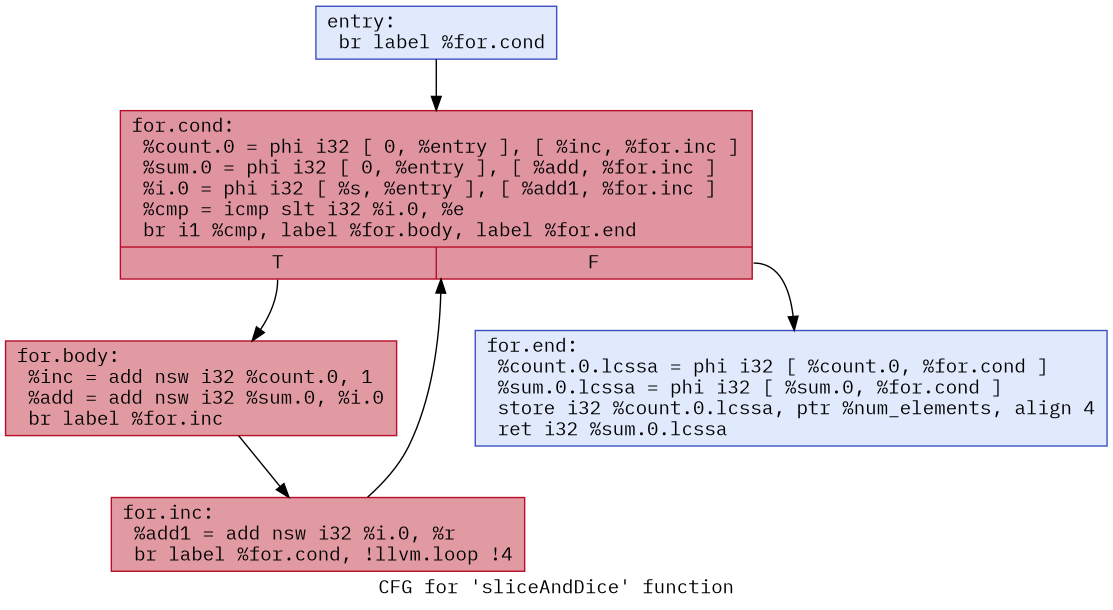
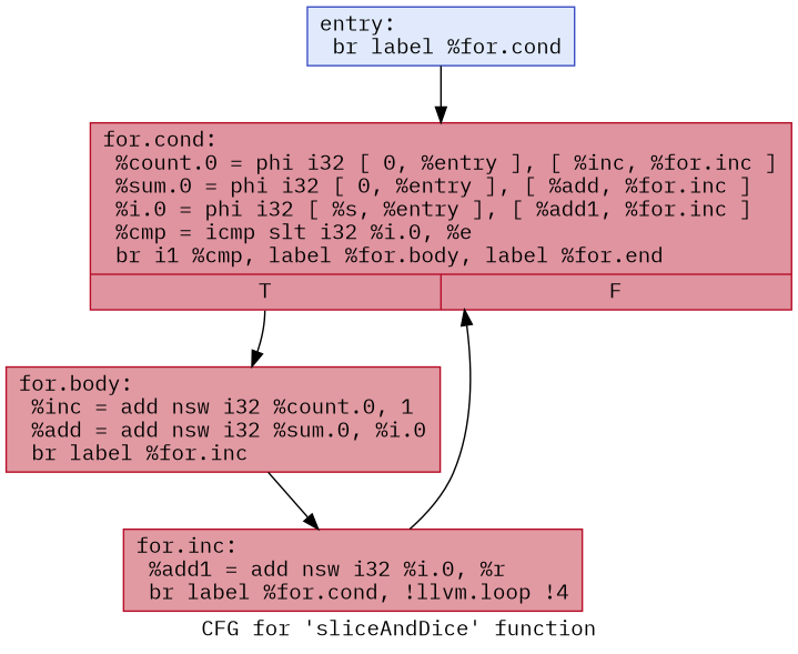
  digraph {
    label="CFG for 'sliceAndDice' function"
    fontname="IBM Plex Mono"
    node [color="#b70d28ff" fillcolor="#b9d0f970" shape=record style=filled fontname="IBM Plex Mono"]
    edge [fontname="IBM Plex Mono"]
    n1 [color="#3d50c3ff" label="{entry:\l  br label %for.cond\l}"]
    n2 [fillcolor="#b70d2870" label="{for.cond:                                         \l  %count.0 = phi i32 [ 0, %entry ], [ %inc, %for.inc ]\l  %sum.0 = phi i32 [ 0, %entry ], [ %add, %for.inc ]\l  %i.0 = phi i32 [ %s, %entry ], [ %add1, %for.inc ]\l  %cmp = icmp slt i32 %i.0, %e\l  br i1 %cmp, label %for.body, label %for.end\l|{<s0>T|<s1>F}}"]
    n3 [fillcolor="#bb1b2c70" label="{for.body:                                         \l  %inc = add nsw i32 %count.0, 1\l  %add = add nsw i32 %sum.0, %i.0\l  br label %for.inc\l}"]
-   n4 [color="#3d50c3ff" label="{for.end:                                          \l  %count.0.lcssa = phi i32 [ %count.0, %for.cond ]\l  %sum.0.lcssa = phi i32 [ %sum.0, %for.cond ]\l  store i32 %count.0.lcssa, ptr %num_elements, align 4\l  ret i32 %sum.0.lcssa\l}"]
    n5 [fillcolor="#bb1b2c70" label="{for.inc:                                          \l  %add1 = add nsw i32 %i.0, %r\l  br label %for.cond, !llvm.loop !4\l}"]
    n1 -> n2
    n2 -> n3 [tailport=s0]
-   n2 -> n4 [tailport=s1]
    n3 -> n5
    n5 -> n2
  }
